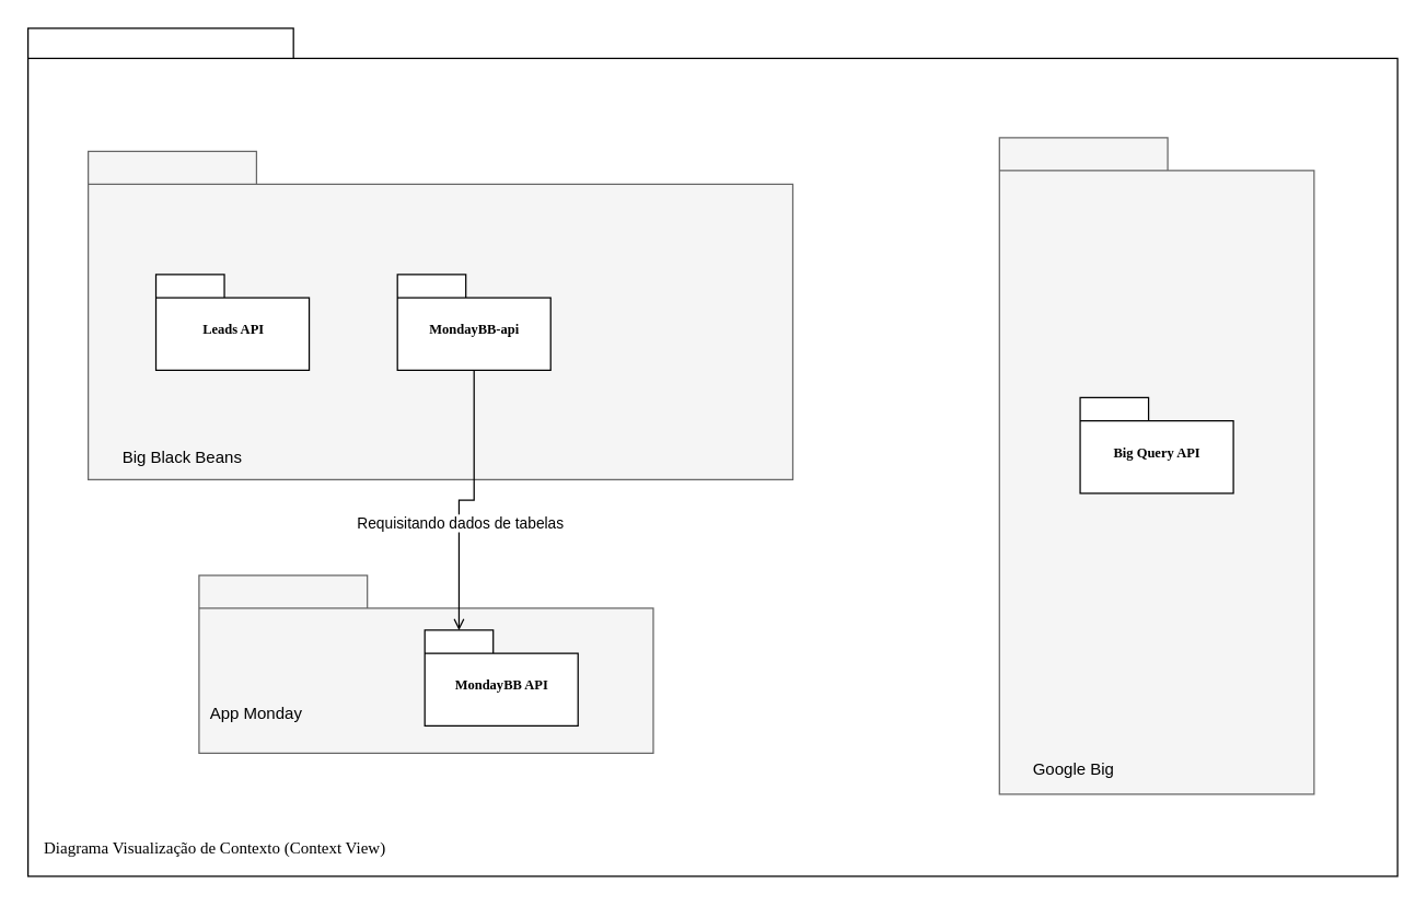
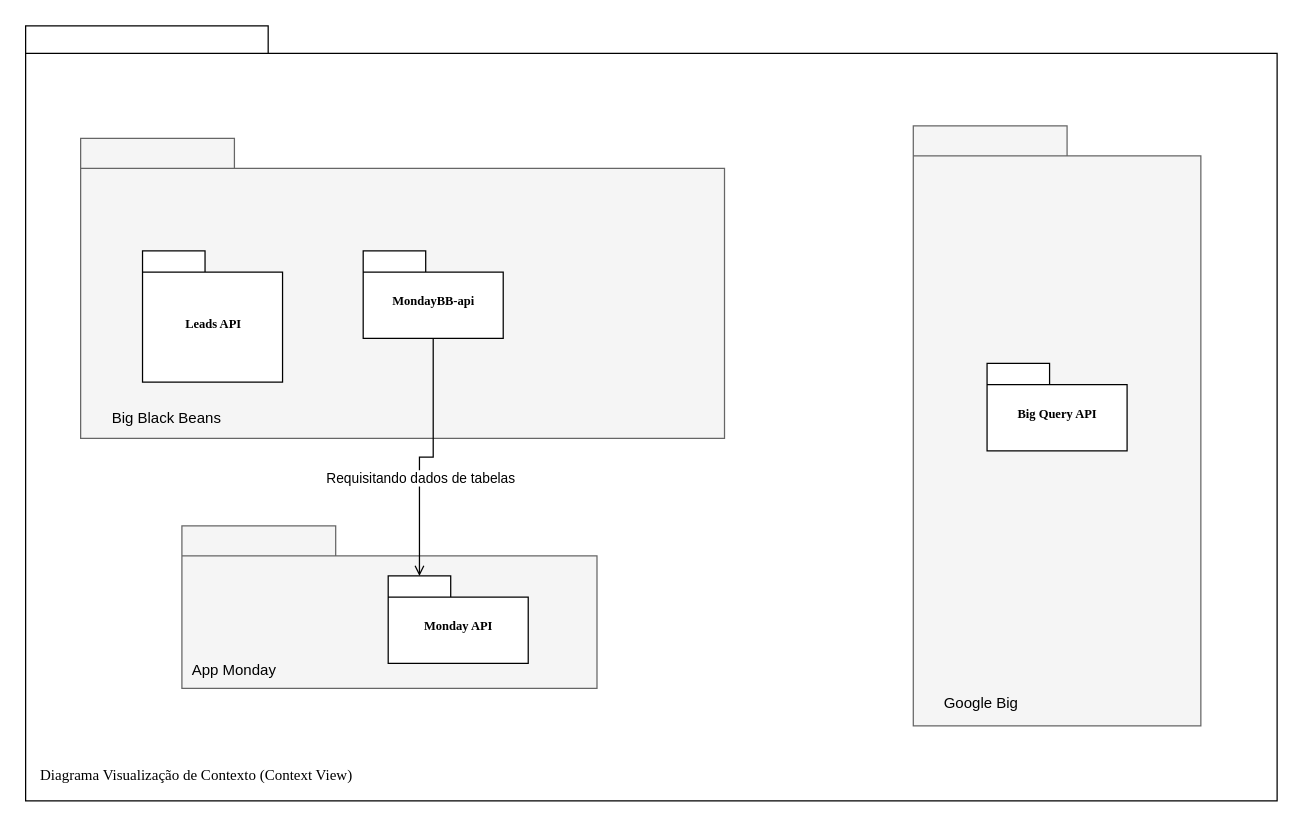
  <mxCell id="0" />
  <mxCell id="1" style="" parent="0" />
  <mxCell id="2" value="" style="shape=folder;fontStyle=1;spacingTop=10;tabWidth=194;tabHeight=22;tabPosition=left;html=1;rounded=0;shadow=0;comic=0;labelBackgroundColor=default;strokeWidth=1;fillColor=default;fontFamily=Verdana;fontSize=10;align=center;movable=1;resizable=1;rotatable=1;deletable=1;editable=1;locked=0;connectable=1;labelBorderColor=none;fillStyle=auto;" parent="1" vertex="1"><mxGeometry x="20" y="20" width="1001" height="620" as="geometry" /></mxCell>
  <mxCell id="3" value="Diagrama Visualização de Contexto (Context View)&amp;nbsp;" style="text;html=1;align=left;verticalAlign=top;spacingTop=-4;fontSize=12;fontFamily=Verdana" parent="1" vertex="1"><mxGeometry x="30" y="610" width="320" height="20" as="geometry" /></mxCell>
  <mxCell id="4" value="" style="group;movable=1;resizable=1;rotatable=1;deletable=1;editable=1;locked=0;connectable=1;" vertex="1" connectable="0" parent="1"><mxGeometry x="64" y="110" width="520" height="240" as="geometry" /></mxCell>
  <mxCell id="5" value="" style="shape=folder;fontStyle=1;spacingTop=10;tabWidth=123;tabHeight=24;tabPosition=left;html=1;rounded=0;shadow=0;comic=0;labelBackgroundColor=none;strokeColor=#666666;strokeWidth=1;fillColor=#f5f5f5;fontFamily=Verdana;fontSize=10;fontColor=#333333;align=center;movable=1;resizable=1;rotatable=1;deletable=1;editable=1;locked=0;connectable=1;" parent="4" vertex="1"><mxGeometry width="515" height="240" as="geometry" /></mxCell>
- <mxCell id="6" value="Leads API" style="shape=folder;fontStyle=1;spacingTop=10;tabWidth=50;tabHeight=17;tabPosition=left;html=1;rounded=0;shadow=0;comic=0;labelBackgroundColor=none;strokeColor=#000000;strokeWidth=1;fillColor=#ffffff;fontFamily=Verdana;fontSize=10;fontColor=#000000;align=center;" parent="4" vertex="1"><mxGeometry x="49.5" y="90" width="112" height="70" as="geometry" /></mxCell>
+ <mxCell id="6" value="Leads API" style="shape=folder;fontStyle=1;spacingTop=10;tabWidth=50;tabHeight=17;tabPosition=left;html=1;rounded=0;shadow=0;comic=0;labelBackgroundColor=none;strokeColor=#000000;strokeWidth=1;fillColor=#ffffff;fontFamily=Verdana;fontSize=10;fontColor=#000000;align=center;" parent="4" vertex="1"><mxGeometry x="49.5" y="90" width="112" height="105" as="geometry" /></mxCell>
  <mxCell id="7" value="MondayBB-api" style="shape=folder;fontStyle=1;spacingTop=10;tabWidth=50;tabHeight=17;tabPosition=left;html=1;rounded=0;shadow=0;comic=0;labelBackgroundColor=none;strokeColor=#000000;strokeWidth=1;fillColor=#ffffff;fontFamily=Verdana;fontSize=10;fontColor=#000000;align=center;" parent="4" vertex="1"><mxGeometry x="226" y="90" width="112" height="70" as="geometry" /></mxCell>
  <mxCell id="8" value="Big Black Beans" style="text;html=1;strokeColor=none;fillColor=none;align=center;verticalAlign=middle;whiteSpace=wrap;rounded=0;" vertex="1" parent="4"><mxGeometry x="4" y="214" width="130" height="20" as="geometry" /></mxCell>
  <mxCell id="9" value="" style="group;movable=1;resizable=1;rotatable=1;deletable=1;editable=1;locked=0;connectable=1;" vertex="1" connectable="0" parent="1"><mxGeometry x="730" y="100" width="230" height="480" as="geometry" /></mxCell>
  <mxCell id="10" value="" style="shape=folder;fontStyle=1;spacingTop=10;tabWidth=123;tabHeight=24;tabPosition=left;html=1;rounded=0;shadow=0;comic=0;labelBackgroundColor=none;strokeWidth=1;fontFamily=Verdana;fontSize=10;align=center;movable=1;resizable=1;rotatable=1;deletable=1;editable=1;locked=0;connectable=1;fillColor=#f5f5f5;strokeColor=#666666;fontColor=#333333;" parent="9" vertex="1"><mxGeometry width="230" height="480" as="geometry" /></mxCell>
  <mxCell id="11" value="Big Query API" style="shape=folder;fontStyle=1;spacingTop=10;tabWidth=50;tabHeight=17;tabPosition=left;html=1;rounded=0;shadow=0;comic=0;labelBackgroundColor=none;strokeWidth=1;fontFamily=Verdana;fontSize=10;align=center;" parent="9" vertex="1"><mxGeometry x="59" y="190" width="112" height="70" as="geometry" /></mxCell>
  <mxCell id="12" value="Google Big" style="text;html=1;strokeColor=none;fillColor=none;align=center;verticalAlign=middle;whiteSpace=wrap;rounded=0;" vertex="1" parent="9"><mxGeometry x="-1" y="452" width="111" height="20" as="geometry" /></mxCell>
  <mxCell id="13" value="" style="group;movable=1;resizable=1;rotatable=1;deletable=1;editable=1;locked=0;connectable=1;" vertex="1" connectable="0" parent="1"><mxGeometry x="145" y="420" width="332" height="130" as="geometry" /></mxCell>
  <mxCell id="14" value="" style="shape=folder;fontStyle=1;spacingTop=10;tabWidth=123;tabHeight=24;tabPosition=left;html=1;rounded=0;shadow=0;comic=0;labelBackgroundColor=none;strokeWidth=1;fontFamily=Verdana;fontSize=10;align=center;movable=1;resizable=1;rotatable=1;deletable=1;editable=1;locked=0;connectable=1;fillColor=#f5f5f5;fontColor=#333333;strokeColor=#666666;" parent="13" vertex="1"><mxGeometry width="332" height="130" as="geometry" /></mxCell>
- <mxCell id="15" value="MondayBB API" style="shape=folder;fontStyle=1;spacingTop=10;tabWidth=50;tabHeight=17;tabPosition=left;html=1;rounded=0;shadow=0;comic=0;labelBackgroundColor=none;strokeWidth=1;fontFamily=Verdana;fontSize=10;align=center;" parent="13" vertex="1"><mxGeometry x="165" y="40" width="112" height="70" as="geometry" /></mxCell>
- <mxCell id="16" value="App&amp;nbsp;Monday" style="text;html=1;strokeColor=none;fillColor=none;align=center;verticalAlign=middle;whiteSpace=wrap;rounded=0;" vertex="1" parent="13"><mxGeometry x="2" y="91" width="80" height="20" as="geometry" /></mxCell>
+ <mxCell id="15" value="Monday API" style="shape=folder;fontStyle=1;spacingTop=10;tabWidth=50;tabHeight=17;tabPosition=left;html=1;rounded=0;shadow=0;comic=0;labelBackgroundColor=none;strokeWidth=1;fontFamily=Verdana;fontSize=10;align=center;" parent="13" vertex="1"><mxGeometry x="165" y="40" width="112" height="70" as="geometry" /></mxCell>
+ <mxCell id="16" value="App&amp;nbsp;Monday" style="text;html=1;strokeColor=none;fillColor=none;align=center;verticalAlign=middle;whiteSpace=wrap;rounded=0;" vertex="1" parent="13"><mxGeometry x="2" y="106" width="80" height="20" as="geometry" /></mxCell>
  <mxCell id="17" style="edgeStyle=orthogonalEdgeStyle;rounded=0;orthogonalLoop=1;jettySize=auto;html=1;entryX=0;entryY=0;entryDx=25;entryDy=0;entryPerimeter=0;endArrow=open;" edge="1" parent="1" source="7" target="15"><mxGeometry relative="1" as="geometry" /></mxCell>
  <mxCell id="18" value="Requisitando dados de tabelas" style="edgeLabel;html=1;align=center;verticalAlign=middle;resizable=0;points=[];" vertex="1" connectable="0" parent="17"><mxGeometry x="0.21" relative="1" as="geometry"><mxPoint as="offset" /></mxGeometry></mxCell>
